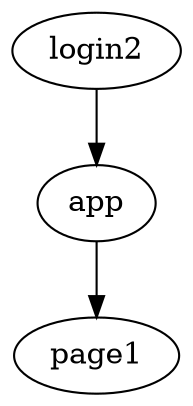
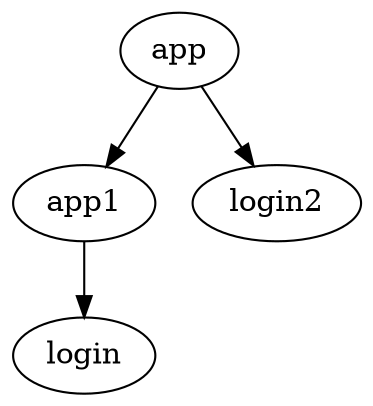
  digraph {
    package="ru.kode.way.nav12"
    app [parameterName=timeout parameterType="kotlin.Int" type=flow]
-   page1 [parameterName=charset parameterType="java.nio.charset.Charset"]
+   page1 [parameterName=charset parameterType="java.nio.charset.Charset" label=app1]
    n3 [label=login2]
+   login [parameterName=defaultUserName parameterType="kotlin.String" resultType="kotlin.Int" type=schema]
    app -> page1
-   n3 -> app
+   app -> n3
+   page1 -> login
  }
